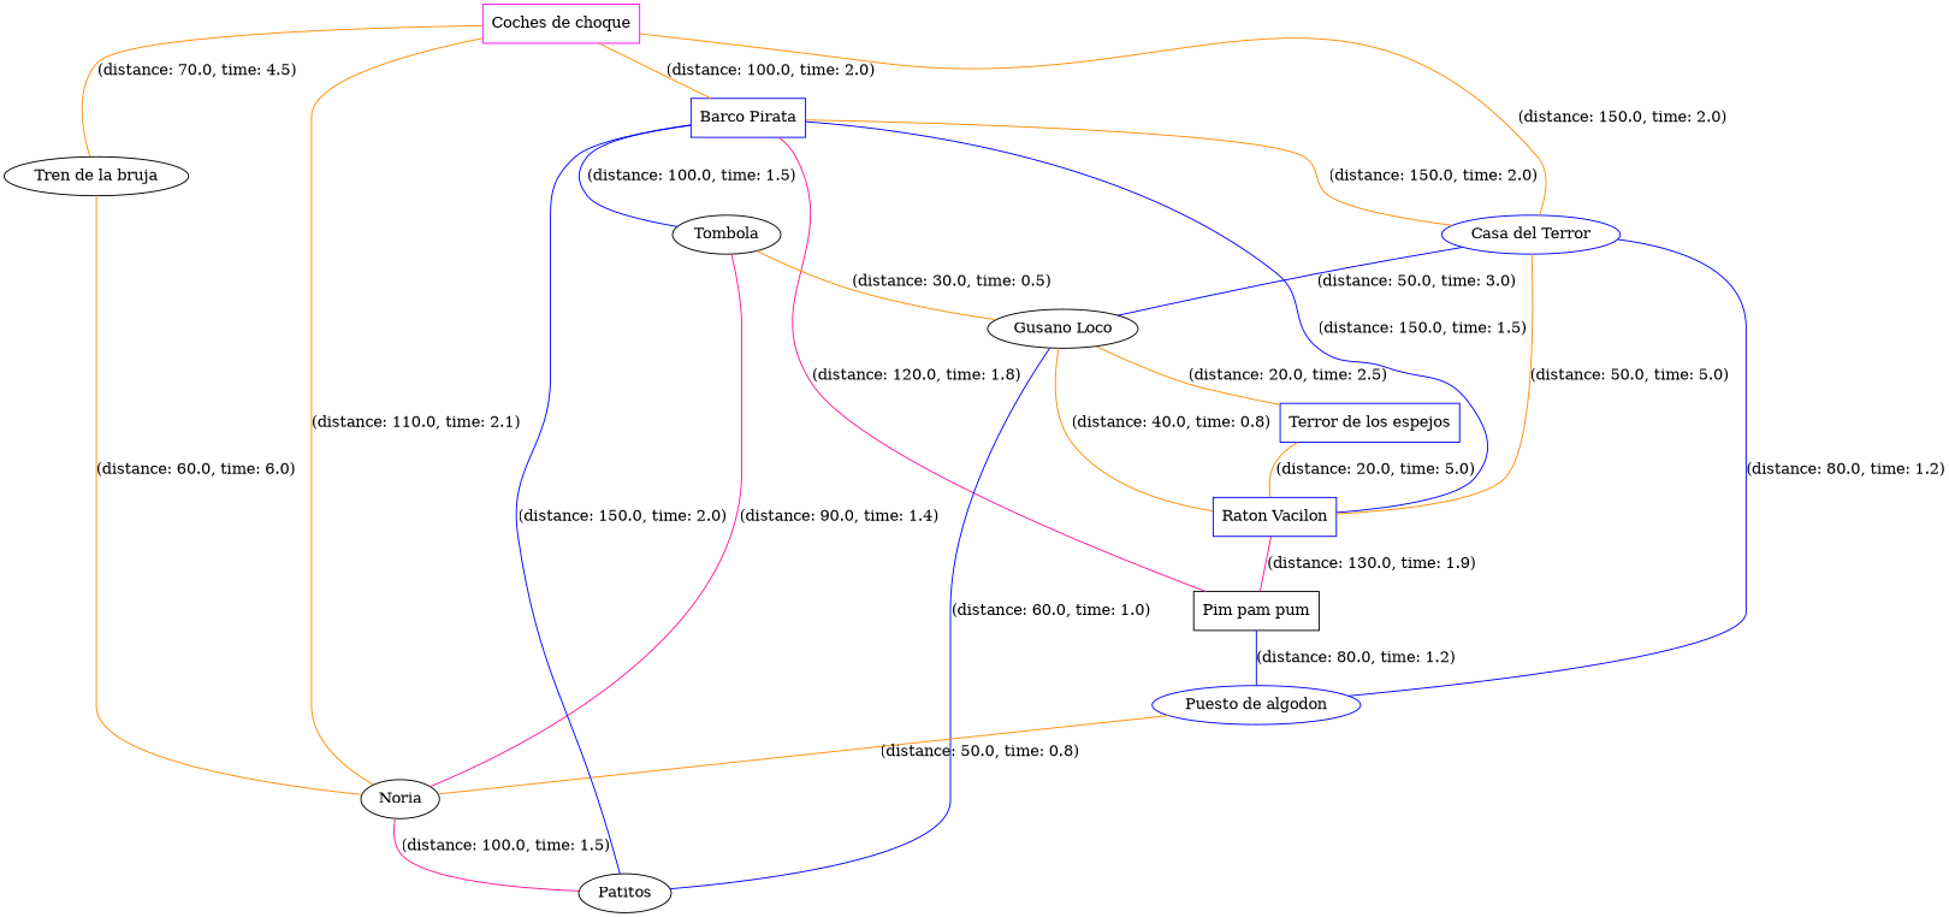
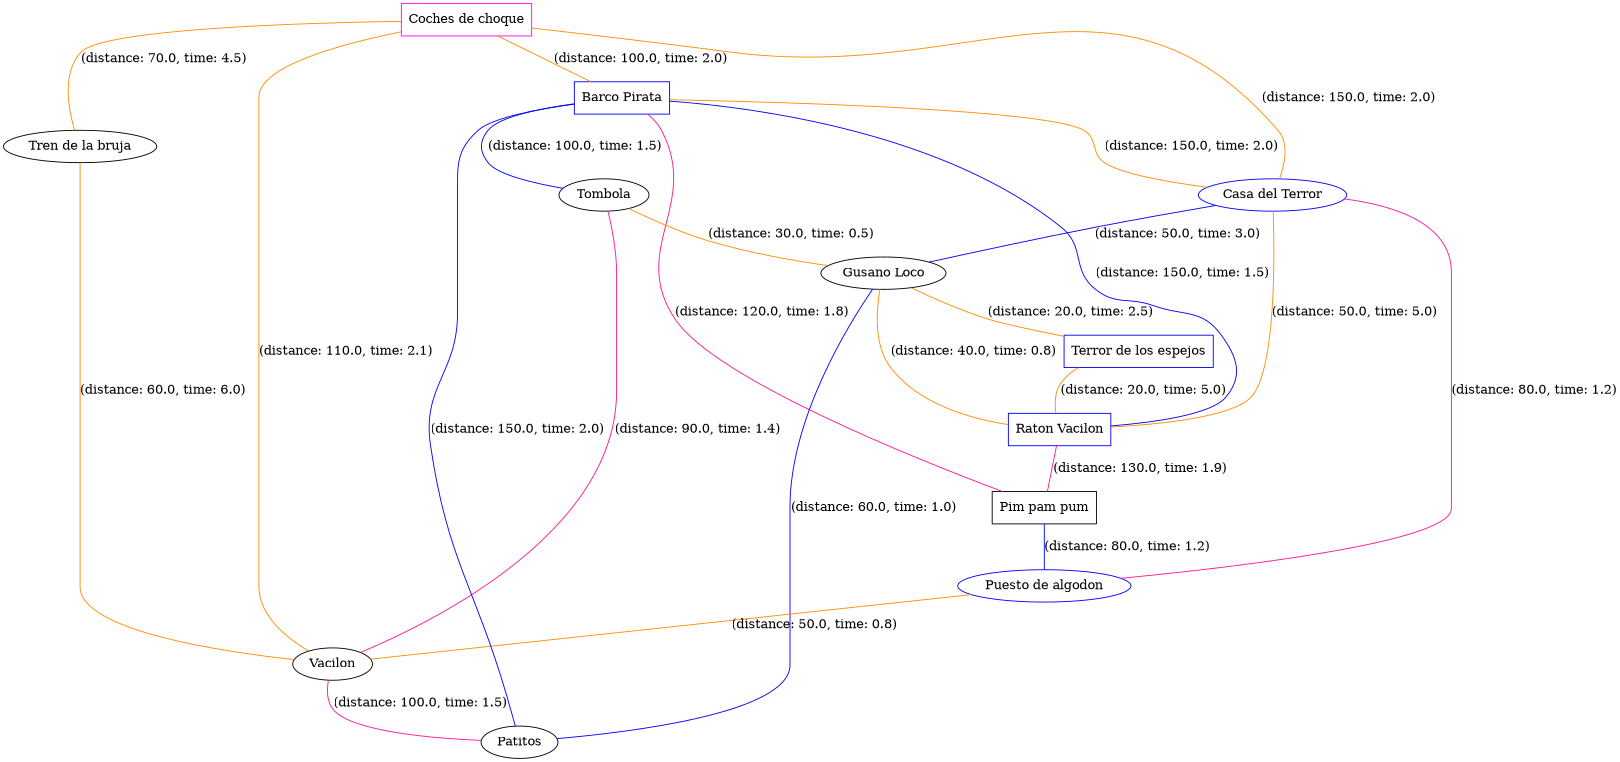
  strict graph {
    node [shape=ellipse]
    edge [color=darkorange]
    n1 [color=blue label="Barco Pirata" shape=box]
    n2 [color=blue label="Casa del Terror"]
    n3 [label=Tombola]
    n4 [color=blue label="Raton Vacilon" shape=box]
    n5 [label="Pim pam pum" shape=box]
    n6 [color=black label="Gusano Loco"]
    n7 [color=blue label="Puesto de algodon"]
-   n8 [label=Noria]
+   n8 [label=Vacilon]
    n9 [label=Patitos]
    n10 [color=blue label="Terror de los espejos" shape=box]
    n11 [color=magenta label="Coches de choque" shape=box]
    n12 [label="Tren de la bruja"]
    n1 -- n2 [label="(distance: 150.0, time: 2.0)"]
    n1 -- n3 [color=blue label="(distance: 100.0, time: 1.5)"]
    n1 -- n4 [color=blue label="(distance: 150.0, time: 1.5)"]
    n1 -- n5 [color=deeppink label="(distance: 120.0, time: 1.8)"]
    n2 -- n4 [label="(distance: 50.0, time: 5.0)"]
    n2 -- n6 [color=blue label="(distance: 50.0, time: 3.0)"]
-   n2 -- n7 [color=blue label="(distance: 80.0, time: 1.2)"]
+   n2 -- n7 [color=deeppink label="(distance: 80.0, time: 1.2)"]
    n3 -- n6 [label="(distance: 30.0, time: 0.5)"]
    n3 -- n8 [color=deeppink label="(distance: 90.0, time: 1.4)"]
    n4 -- n5 [color=deeppink label="(distance: 130.0, time: 1.9)"]
    n5 -- n7 [color=blue label="(distance: 80.0, time: 1.2)"]
    n6 -- n4 [label="(distance: 40.0, time: 0.8)"]
    n6 -- n9 [color=blue label="(distance: 60.0, time: 1.0)"]
    n6 -- n10 [label="(distance: 20.0, time: 2.5)"]
    n7 -- n8 [label="(distance: 50.0, time: 0.8)"]
    n8 -- n9 [color=deeppink label="(distance: 100.0, time: 1.5)"]
    n9 -- n1 [color=blue label="(distance: 150.0, time: 2.0)"]
    n10 -- n4 [label="(distance: 20.0, time: 5.0)"]
    n11 -- n1 [label="(distance: 100.0, time: 2.0)"]
    n11 -- n2 [label="(distance: 150.0, time: 2.0)"]
    n11 -- n8 [label="(distance: 110.0, time: 2.1)"]
    n11 -- n12 [label="(distance: 70.0, time: 4.5)"]
    n12 -- n8 [label="(distance: 60.0, time: 6.0)"]
  }
